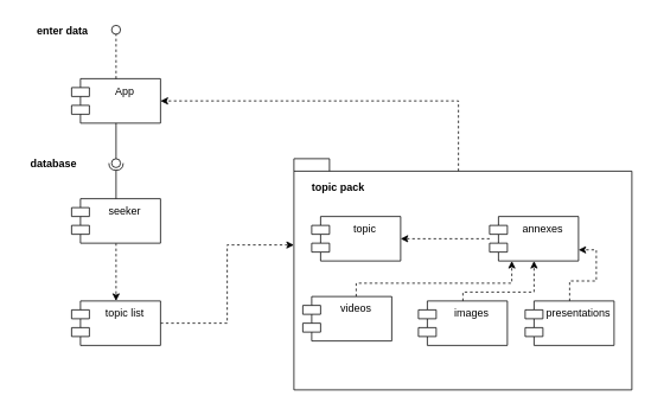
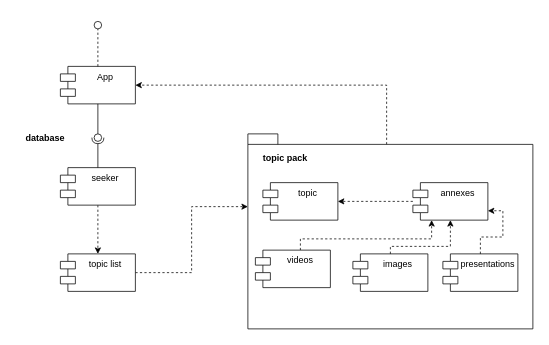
  <mxCell id="0" />
  <mxCell id="1" parent="0" />
  <mxCell id="2" value="App" style="shape=module;align=left;spacingLeft=20;align=center;verticalAlign=top;" parent="1" vertex="1"><mxGeometry x="80" y="88" width="100" height="50" as="geometry" /></mxCell>
  <mxCell id="3" style="edgeStyle=orthogonalEdgeStyle;rounded=0;orthogonalLoop=1;jettySize=auto;html=1;entryX=0.5;entryY=0;entryDx=0;entryDy=0;dashed=1;" parent="1" source="4" target="8" edge="1"><mxGeometry relative="1" as="geometry" /></mxCell>
  <mxCell id="4" value="seeker" style="shape=module;align=left;spacingLeft=20;align=center;verticalAlign=top;" parent="1" vertex="1"><mxGeometry x="80" y="223" width="100" height="50" as="geometry" /></mxCell>
  <mxCell id="5" style="edgeStyle=orthogonalEdgeStyle;rounded=0;orthogonalLoop=1;jettySize=auto;html=1;entryX=1;entryY=0.5;entryDx=0;entryDy=0;exitX=0;exitY=0;exitDx=185;exitDy=14;exitPerimeter=0;dashed=1;" parent="1" source="6" target="2" edge="1"><mxGeometry relative="1" as="geometry"><Array as="points"><mxPoint x="515" y="113" /></Array></mxGeometry></mxCell>
  <mxCell id="6" value="" style="shape=folder;fontStyle=1;spacingTop=10;tabWidth=40;tabHeight=14;tabPosition=left;html=1;align=left;" parent="1" vertex="1"><mxGeometry x="330" y="178" width="380" height="260" as="geometry" /></mxCell>
  <mxCell id="7" style="edgeStyle=orthogonalEdgeStyle;rounded=0;orthogonalLoop=1;jettySize=auto;html=1;entryX=0;entryY=0;entryDx=0;entryDy=97;entryPerimeter=0;dashed=1;" parent="1" source="8" target="6" edge="1"><mxGeometry relative="1" as="geometry" /></mxCell>
  <mxCell id="8" value="topic list" style="shape=module;align=left;spacingLeft=20;align=center;verticalAlign=top;" parent="1" vertex="1"><mxGeometry x="80" y="338" width="100" height="50" as="geometry" /></mxCell>
  <mxCell id="9" value="topic" style="shape=module;align=left;spacingLeft=20;align=center;verticalAlign=top;" parent="1" vertex="1"><mxGeometry x="350" y="243" width="100" height="50" as="geometry" /></mxCell>
  <mxCell id="10" style="edgeStyle=orthogonalEdgeStyle;rounded=0;orthogonalLoop=1;jettySize=auto;html=1;entryX=1;entryY=0.5;entryDx=0;entryDy=0;dashed=1;" parent="1" source="11" target="9" edge="1"><mxGeometry relative="1" as="geometry" /></mxCell>
  <mxCell id="11" value="annexes" style="shape=module;align=left;spacingLeft=20;align=center;verticalAlign=top;" parent="1" vertex="1"><mxGeometry x="550" y="243" width="100" height="50" as="geometry" /></mxCell>
  <mxCell id="12" value="" style="rounded=0;orthogonalLoop=1;jettySize=auto;html=1;endArrow=none;endFill=0;exitX=0.5;exitY=1;exitDx=0;exitDy=0;" parent="1" source="2" target="14" edge="1"><mxGeometry relative="1" as="geometry"><mxPoint x="140" y="183" as="sourcePoint" /></mxGeometry></mxCell>
  <mxCell id="13" value="" style="rounded=0;orthogonalLoop=1;jettySize=auto;html=1;endArrow=halfCircle;endFill=0;entryX=0.5;entryY=0.5;entryDx=0;entryDy=0;endSize=6;strokeWidth=1;exitX=0.5;exitY=0;exitDx=0;exitDy=0;" parent="1" source="4" target="14" edge="1"><mxGeometry relative="1" as="geometry"><mxPoint x="180" y="183" as="sourcePoint" /></mxGeometry></mxCell>
  <mxCell id="14" value="" style="ellipse;whiteSpace=wrap;html=1;fontFamily=Helvetica;fontSize=12;fontColor=#000000;align=center;strokeColor=#000000;fillColor=#ffffff;points=[];aspect=fixed;resizable=0;" parent="1" vertex="1"><mxGeometry x="125" y="178" width="10" height="10" as="geometry" /></mxCell>
  <mxCell id="15" value="topic pack" style="text;align=center;fontStyle=1;verticalAlign=middle;spacingLeft=3;spacingRight=3;strokeColor=none;rotatable=0;points=[[0,0.5],[1,0.5]];portConstraint=eastwest;" parent="1" vertex="1"><mxGeometry x="340" y="197" width="80" height="26" as="geometry" /></mxCell>
  <mxCell id="16" value="" style="rounded=0;orthogonalLoop=1;jettySize=auto;html=1;endArrow=none;endFill=0;dashed=1;exitX=0.5;exitY=0;exitDx=0;exitDy=0;" parent="1" source="2" target="17" edge="1"><mxGeometry relative="1" as="geometry"><mxPoint x="125" y="33" as="sourcePoint" /></mxGeometry></mxCell>
  <mxCell id="17" value="" style="ellipse;whiteSpace=wrap;html=1;fontFamily=Helvetica;fontSize=12;fontColor=#000000;align=center;strokeColor=#000000;fillColor=#ffffff;points=[];aspect=fixed;resizable=0;" parent="1" vertex="1"><mxGeometry x="125" y="28" width="10" height="10" as="geometry" /></mxCell>
- <mxCell id="18" value="enter data" style="text;align=center;fontStyle=1;verticalAlign=middle;spacingLeft=3;spacingRight=3;strokeColor=none;rotatable=0;points=[[0,0.5],[1,0.5]];portConstraint=eastwest;" parent="1" vertex="1"><mxGeometry x="30" y="20" width="80" height="26" as="geometry" /></mxCell>
  <mxCell id="19" value="database" style="text;align=center;fontStyle=1;verticalAlign=middle;spacingLeft=3;spacingRight=3;strokeColor=none;rotatable=0;points=[[0,0.5],[1,0.5]];portConstraint=eastwest;" parent="1" vertex="1"><mxGeometry x="20" y="170" width="80" height="26" as="geometry" /></mxCell>
  <mxCell id="20" style="edgeStyle=orthogonalEdgeStyle;rounded=0;orthogonalLoop=1;jettySize=auto;html=1;entryX=0.25;entryY=1;entryDx=0;entryDy=0;dashed=1;" edge="1" parent="1" source="21" target="11"><mxGeometry relative="1" as="geometry"><Array as="points"><mxPoint x="400" y="318" /><mxPoint x="575" y="318" /></Array></mxGeometry></mxCell>
  <mxCell id="21" value="videos" style="shape=module;align=left;spacingLeft=20;align=center;verticalAlign=top;" vertex="1" parent="1"><mxGeometry x="340" y="333" width="100" height="50" as="geometry" /></mxCell>
  <mxCell id="22" style="edgeStyle=orthogonalEdgeStyle;rounded=0;orthogonalLoop=1;jettySize=auto;html=1;entryX=0.5;entryY=1;entryDx=0;entryDy=0;dashed=1;" edge="1" parent="1" source="23" target="11"><mxGeometry relative="1" as="geometry"><Array as="points"><mxPoint x="520" y="328" /><mxPoint x="600" y="328" /></Array></mxGeometry></mxCell>
  <mxCell id="23" value="images" style="shape=module;align=left;spacingLeft=20;align=center;verticalAlign=top;" vertex="1" parent="1"><mxGeometry x="470" y="338" width="100" height="50" as="geometry" /></mxCell>
  <mxCell id="24" style="edgeStyle=orthogonalEdgeStyle;rounded=0;orthogonalLoop=1;jettySize=auto;html=1;entryX=1;entryY=0.75;entryDx=0;entryDy=0;dashed=1;" edge="1" parent="1" source="25" target="11"><mxGeometry relative="1" as="geometry" /></mxCell>
  <mxCell id="25" value="presentations" style="shape=module;align=left;spacingLeft=20;align=center;verticalAlign=top;" vertex="1" parent="1"><mxGeometry x="590" y="338" width="100" height="50" as="geometry" /></mxCell>
